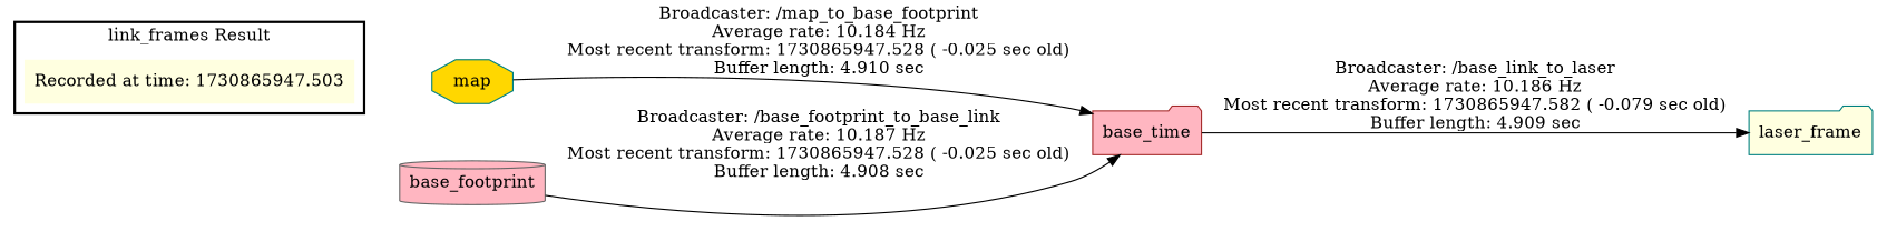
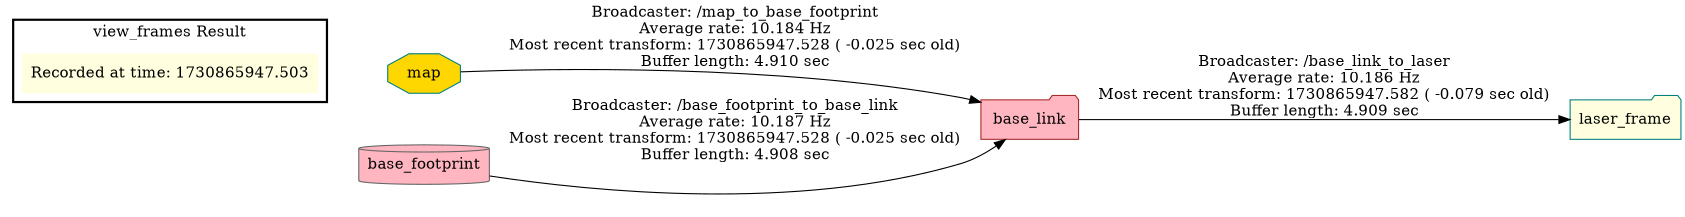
  digraph {
    rankdir=LR
    node [color=teal fillcolor=lightyellow shape=folder style=filled]
    edge [style=solid]
    "Recorded at time: 1730865947.503" [shape=plaintext]
    map [fillcolor=gold shape=octagon]
-   base_link [color=brown fillcolor=lightpink label=base_time]
+   base_link [color=brown fillcolor=lightpink]
    base_footprint [color=gray40 fillcolor=lightpink shape=cylinder]
    laser_frame
    subgraph cluster_1 {
      color=black
-     label="link_frames Result"
+     label="view_frames Result"
      style=bold
      "Recorded at time: 1730865947.503"
    }
    "Recorded at time: 1730865947.503" -> map [style=invis]
    map -> base_link [label="Broadcaster: /map_to_base_footprint\nAverage rate: 10.184 Hz\nMost recent transform: 1730865947.528 ( -0.025 sec old)\nBuffer length: 4.910 sec\n"]
    base_link -> laser_frame [label="Broadcaster: /base_link_to_laser\nAverage rate: 10.186 Hz\nMost recent transform: 1730865947.582 ( -0.079 sec old)\nBuffer length: 4.909 sec\n"]
    base_footprint -> base_link [label="Broadcaster: /base_footprint_to_base_link\nAverage rate: 10.187 Hz\nMost recent transform: 1730865947.528 ( -0.025 sec old)\nBuffer length: 4.908 sec\n"]
  }
